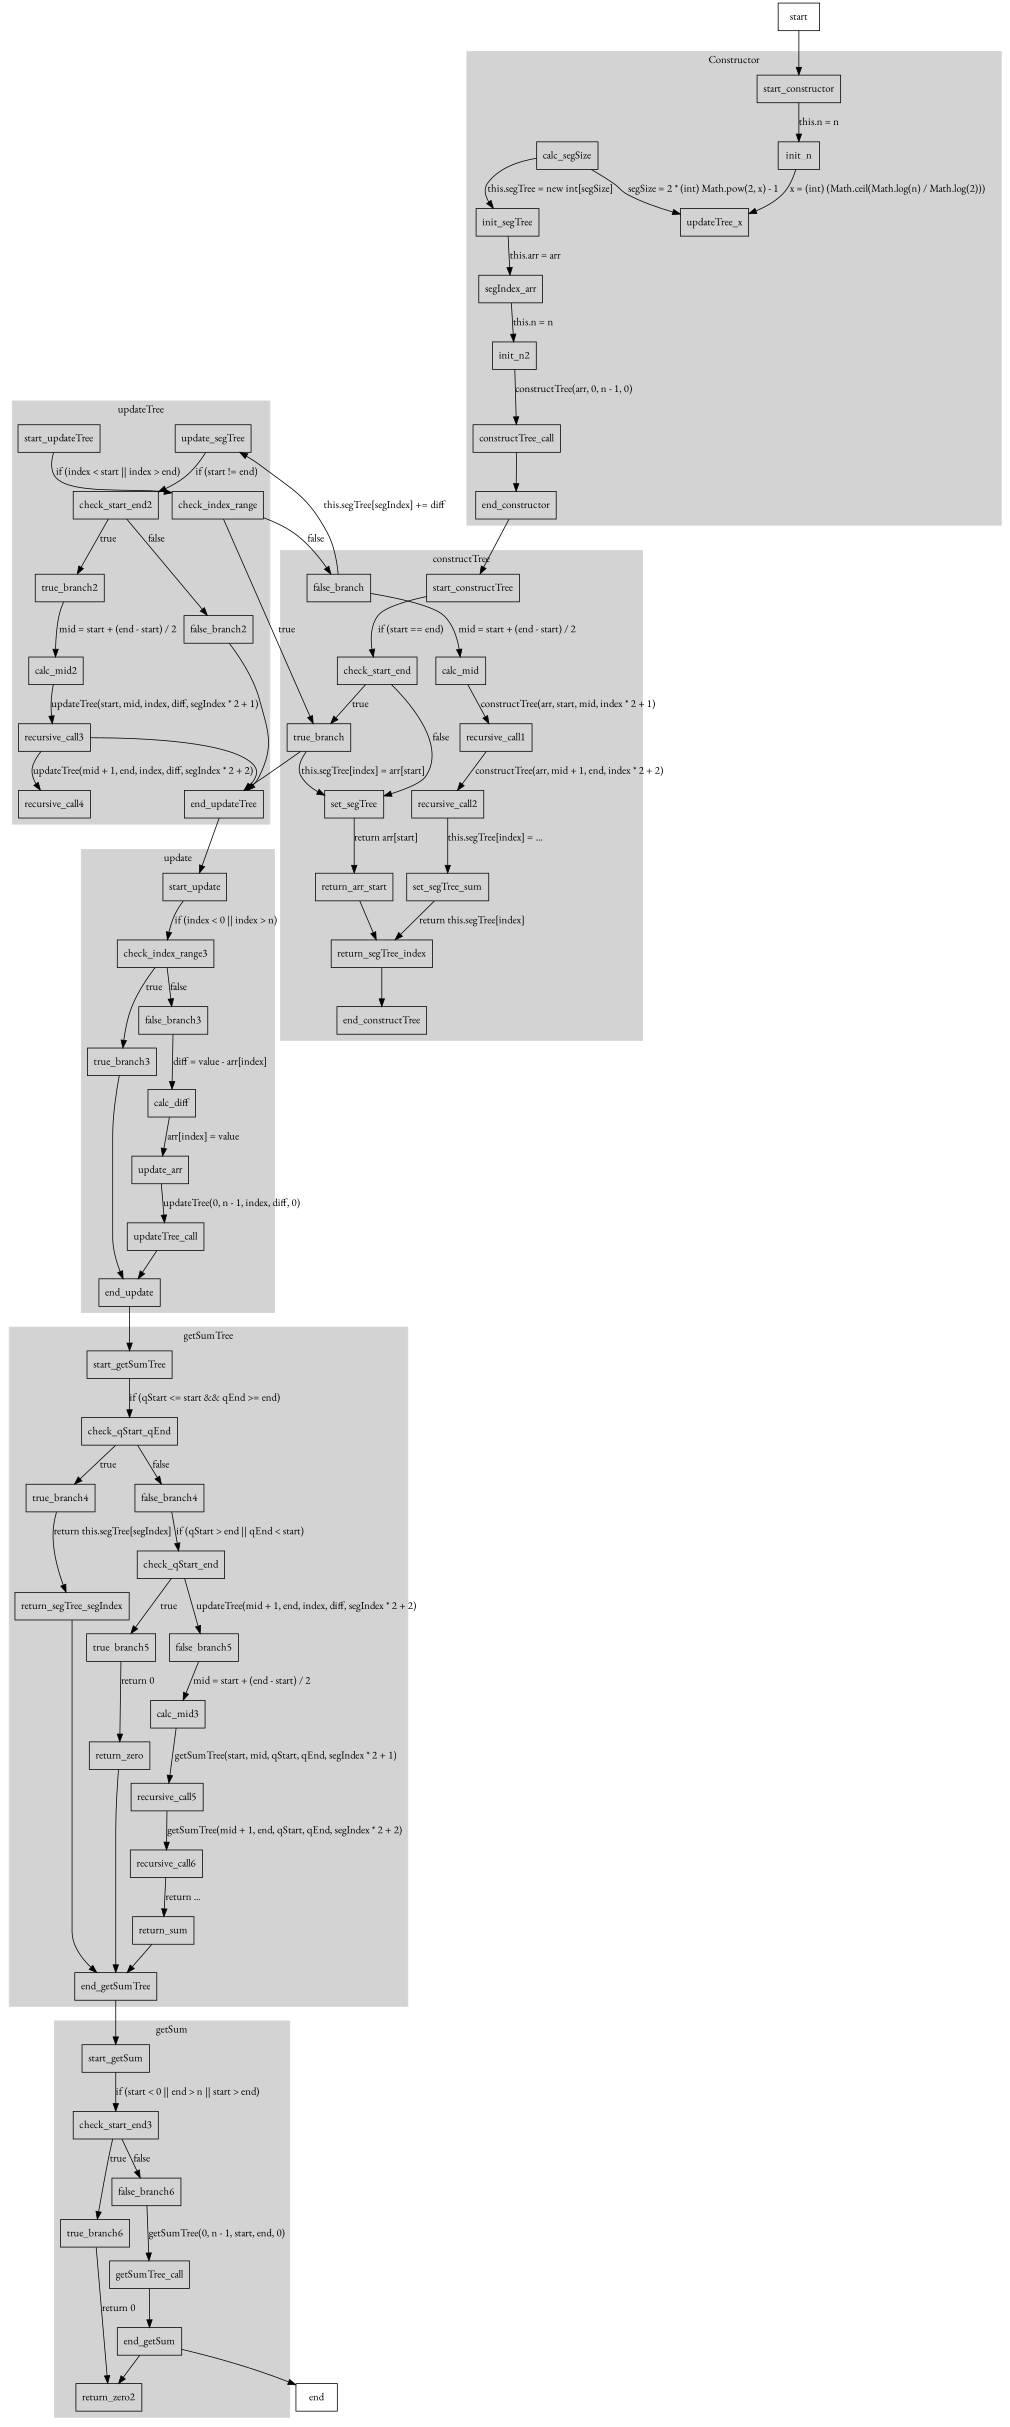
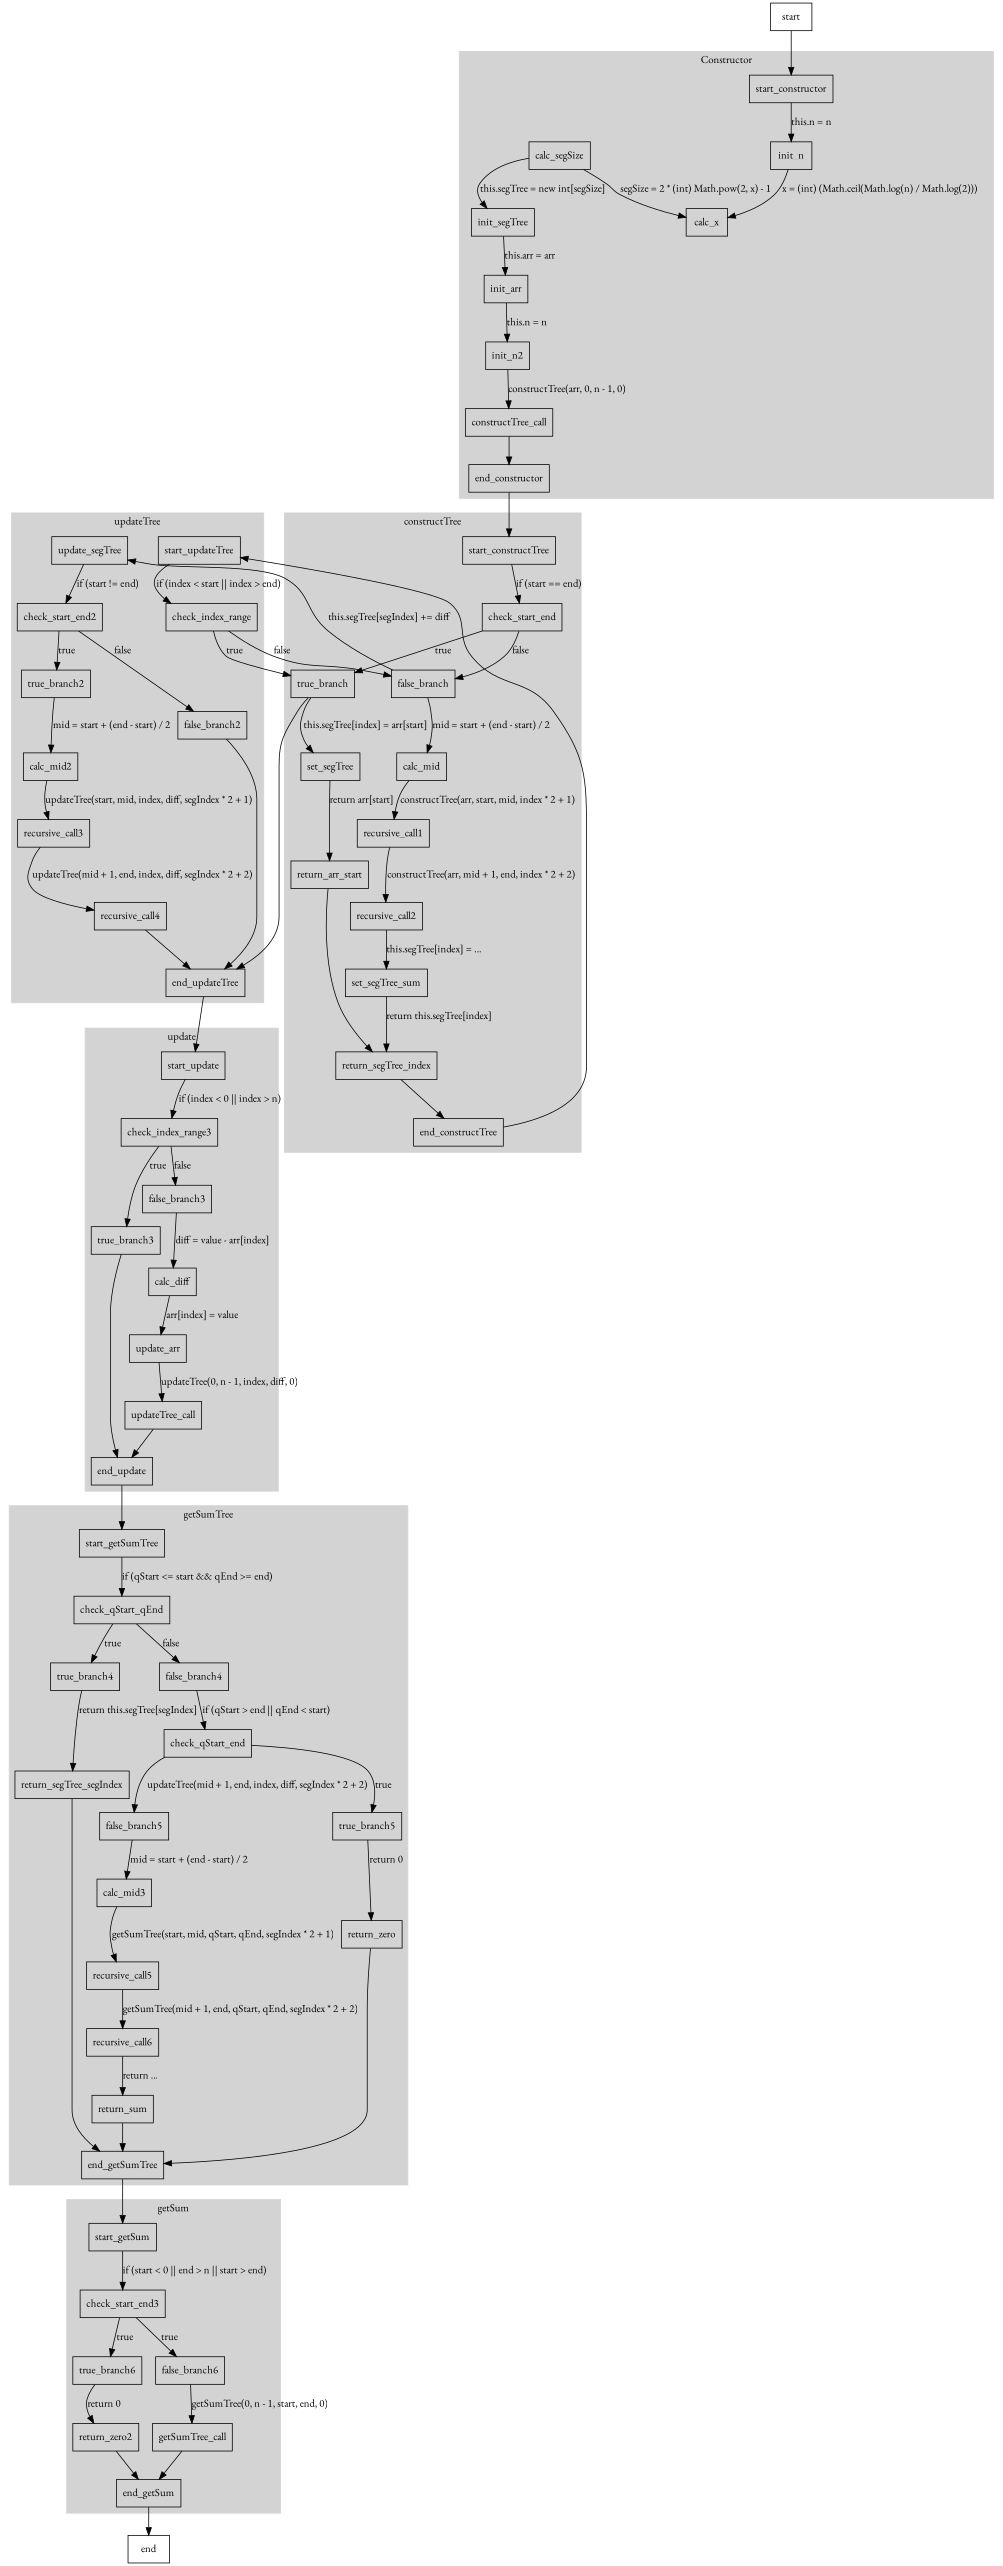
  digraph {
    fontname="EB Garamond"
    node [fontname="EB Garamond" shape=box]
    edge [fontname="EB Garamond"]
    start_constructor
    init_n
-   calc_x [label=updateTree_x]
+   calc_x
    calc_segSize
    init_segTree
-   init_arr [label=segIndex_arr]
+   init_arr
    init_n2
    constructTree_call
    end_constructor
    start_constructTree
    check_start_end
    true_branch
    false_branch
    set_segTree
    return_arr_start
    end_constructTree
    calc_mid
    recursive_call1
    recursive_call2
    set_segTree_sum
    return_segTree_index
    end_updateTree
    update_segTree
    start_updateTree
    check_index_range
    check_start_end2
    true_branch2
    false_branch2
    calc_mid2
    recursive_call3
    recursive_call4
    start_update
    check_index_range3
    true_branch3
    false_branch3
    end_update
    calc_diff
    update_arr
    updateTree_call
    start_getSumTree
    check_qStart_qEnd
    true_branch4
    false_branch4
    return_segTree_segIndex
    end_getSumTree
    check_qStart_end
    true_branch5
    false_branch5
    return_zero
    calc_mid3
    recursive_call5
    recursive_call6
    return_sum
    start_getSum
    check_start_end3
    true_branch6
    false_branch6
    return_zero2
    end_getSum
    getSumTree_call
    end
    start
    subgraph cluster_1 {
      color=lightgrey
      label=Constructor
      style=filled
      start_constructor
      init_n
      calc_x
      calc_segSize
      init_segTree
      init_arr
      init_n2
      constructTree_call
      end_constructor
    }
    subgraph cluster_2 {
      color=lightgrey
      label=constructTree
      style=filled
      start_constructTree
      check_start_end
      true_branch
      false_branch
      set_segTree
      return_arr_start
      end_constructTree
      calc_mid
      recursive_call1
      recursive_call2
      set_segTree_sum
      return_segTree_index
    }
    subgraph cluster_3 {
      color=lightgrey
      label=updateTree
      style=filled
      end_updateTree
      update_segTree
      start_updateTree
      check_index_range
      check_start_end2
      true_branch2
      false_branch2
      calc_mid2
      recursive_call3
      recursive_call4
    }
    subgraph cluster_4 {
      color=lightgrey
      label=update
      style=filled
      start_update
      check_index_range3
      true_branch3
      false_branch3
      end_update
      calc_diff
      update_arr
      updateTree_call
    }
    subgraph cluster_5 {
      color=lightgrey
      label=getSumTree
      style=filled
      start_getSumTree
      check_qStart_qEnd
      true_branch4
      false_branch4
      return_segTree_segIndex
      end_getSumTree
      check_qStart_end
      true_branch5
      false_branch5
      return_zero
      calc_mid3
      recursive_call5
      recursive_call6
      return_sum
    }
    subgraph cluster_6 {
      color=lightgrey
      label=getSum
      style=filled
      start_getSum
      check_start_end3
      true_branch6
      false_branch6
      return_zero2
      end_getSum
      getSumTree_call
    }
    start_constructor -> init_n [label="this.n = n"]
    init_n -> calc_x [label="x = (int) (Math.ceil(Math.log(n) / Math.log(2)))"]
    calc_segSize -> calc_x [label="segSize = 2 * (int) Math.pow(2, x) - 1"]
    calc_segSize -> init_segTree [label="this.segTree = new int[segSize]"]
    init_segTree -> init_arr [label="this.arr = arr"]
    init_arr -> init_n2 [label="this.n = n"]
    init_n2 -> constructTree_call [label="constructTree(arr, 0, n - 1, 0)"]
    constructTree_call -> end_constructor
    end_constructor -> start_constructTree
    start_constructTree -> check_start_end [label="if (start == end)"]
    check_start_end -> true_branch [label=true]
-   check_start_end -> set_segTree [label=false]
+   check_start_end -> false_branch [label=false]
    true_branch -> set_segTree [label="this.segTree[index] = arr[start]"]
    true_branch -> end_updateTree
    false_branch -> calc_mid [label="mid = start + (end - start) / 2"]
    false_branch -> update_segTree [label="this.segTree[segIndex] += diff"]
    set_segTree -> return_arr_start [label="return arr[start]"]
    return_arr_start -> return_segTree_index
+   end_constructTree -> start_updateTree
    calc_mid -> recursive_call1 [label="constructTree(arr, start, mid, index * 2 + 1)"]
    recursive_call1 -> recursive_call2 [label="constructTree(arr, mid + 1, end, index * 2 + 2)"]
    recursive_call2 -> set_segTree_sum [label="this.segTree[index] = ..."]
    set_segTree_sum -> return_segTree_index [label="return this.segTree[index]"]
    return_segTree_index -> end_constructTree
    end_updateTree -> start_update
    update_segTree -> check_start_end2 [label="if (start != end)"]
    start_updateTree -> check_index_range [label="if (index < start || index > end)"]
    check_index_range -> true_branch [label=true]
    check_index_range -> false_branch [label=false]
    check_start_end2 -> true_branch2 [label=true]
    check_start_end2 -> false_branch2 [label=false]
    true_branch2 -> calc_mid2 [label="mid = start + (end - start) / 2"]
    false_branch2 -> end_updateTree
    calc_mid2 -> recursive_call3 [label="updateTree(start, mid, index, diff, segIndex * 2 + 1)"]
    recursive_call3 -> recursive_call4 [label="updateTree(mid + 1, end, index, diff, segIndex * 2 + 2)"]
-   recursive_call3 -> end_updateTree
+   recursive_call4 -> end_updateTree
    start_update -> check_index_range3 [label="if (index < 0 || index > n)"]
    check_index_range3 -> true_branch3 [label=true]
    check_index_range3 -> false_branch3 [label=false]
    true_branch3 -> end_update
    false_branch3 -> calc_diff [label="diff = value - arr[index]"]
    end_update -> start_getSumTree
    calc_diff -> update_arr [label="arr[index] = value"]
    update_arr -> updateTree_call [label="updateTree(0, n - 1, index, diff, 0)"]
    updateTree_call -> end_update
    start_getSumTree -> check_qStart_qEnd [label="if (qStart <= start && qEnd >= end)"]
    check_qStart_qEnd -> true_branch4 [label=true]
    check_qStart_qEnd -> false_branch4 [label=false]
    true_branch4 -> return_segTree_segIndex [label="return this.segTree[segIndex]"]
    false_branch4 -> check_qStart_end [label="if (qStart > end || qEnd < start)"]
    return_segTree_segIndex -> end_getSumTree
    end_getSumTree -> start_getSum
    check_qStart_end -> true_branch5 [label=true]
    check_qStart_end -> false_branch5 [label="updateTree(mid + 1, end, index, diff, segIndex * 2 + 2)"]
    true_branch5 -> return_zero [label="return 0"]
    false_branch5 -> calc_mid3 [label="mid = start + (end - start) / 2"]
    return_zero -> end_getSumTree
    calc_mid3 -> recursive_call5 [label="getSumTree(start, mid, qStart, qEnd, segIndex * 2 + 1)"]
    recursive_call5 -> recursive_call6 [label="getSumTree(mid + 1, end, qStart, qEnd, segIndex * 2 + 2)"]
    recursive_call6 -> return_sum [label="return ..."]
    return_sum -> end_getSumTree
    start_getSum -> check_start_end3 [label="if (start < 0 || end > n || start > end)"]
    check_start_end3 -> true_branch6 [label=true]
-   check_start_end3 -> false_branch6 [label=false]
+   check_start_end3 -> false_branch6 [label=true]
    true_branch6 -> return_zero2 [label="return 0"]
    false_branch6 -> getSumTree_call [label="getSumTree(0, n - 1, start, end, 0)"]
-   end_getSum -> return_zero2
+   return_zero2 -> end_getSum
    end_getSum -> end
    getSumTree_call -> end_getSum
    start -> start_constructor
  }
